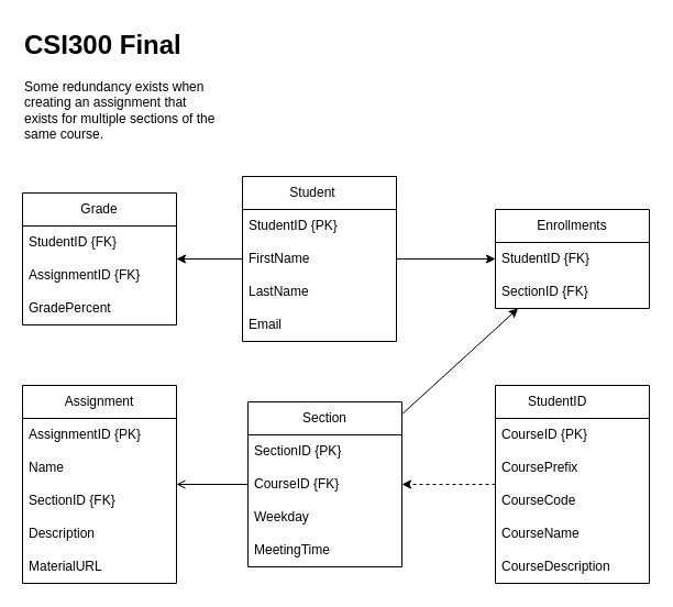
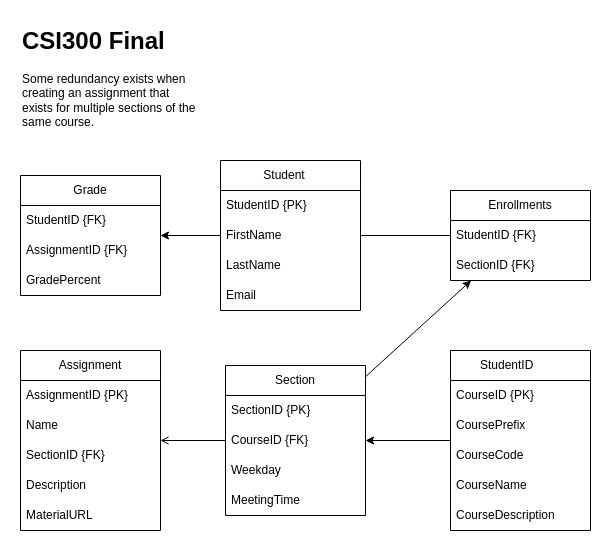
  <mxCell id="0" />
  <mxCell id="1" parent="0" />
  <mxCell id="2" style="rounded=0;orthogonalLoop=1;jettySize=auto;html=1;" edge="1" parent="1" source="4" target="29"><mxGeometry relative="1" as="geometry" /></mxCell>
- <mxCell id="3" style="rounded=0;orthogonalLoop=1;jettySize=auto;html=1;" edge="1" parent="1" source="4" target="33"><mxGeometry relative="1" as="geometry" /></mxCell>
+ <mxCell id="3" style="rounded=0;orthogonalLoop=1;jettySize=auto;html=1;endArrow=none;" edge="1" parent="1" source="4" target="33"><mxGeometry relative="1" as="geometry" /></mxCell>
  <mxCell id="4" value="Student&lt;span style=&quot;white-space: pre;&quot;&gt;&#09;&lt;/span&gt;" style="swimlane;fontStyle=0;childLayout=stackLayout;horizontal=1;startSize=30;horizontalStack=0;resizeParent=1;resizeParentMax=0;resizeLast=0;collapsible=1;marginBottom=0;whiteSpace=wrap;html=1;" vertex="1" parent="1"><mxGeometry x="220" y="160" width="140" height="150" as="geometry" /></mxCell>
  <mxCell id="5" value="StudentID {PK}" style="text;strokeColor=none;fillColor=none;align=left;verticalAlign=middle;spacingLeft=4;spacingRight=4;overflow=hidden;points=[[0,0.5],[1,0.5]];portConstraint=eastwest;rotatable=0;whiteSpace=wrap;html=1;" vertex="1" parent="4"><mxGeometry y="30" width="140" height="30" as="geometry" /></mxCell>
  <mxCell id="6" value="FirstName" style="text;strokeColor=none;fillColor=none;align=left;verticalAlign=middle;spacingLeft=4;spacingRight=4;overflow=hidden;points=[[0,0.5],[1,0.5]];portConstraint=eastwest;rotatable=0;whiteSpace=wrap;html=1;" vertex="1" parent="4"><mxGeometry y="60" width="140" height="30" as="geometry" /></mxCell>
  <mxCell id="7" value="LastName" style="text;strokeColor=none;fillColor=none;align=left;verticalAlign=middle;spacingLeft=4;spacingRight=4;overflow=hidden;points=[[0,0.5],[1,0.5]];portConstraint=eastwest;rotatable=0;whiteSpace=wrap;html=1;" vertex="1" parent="4"><mxGeometry y="90" width="140" height="30" as="geometry" /></mxCell>
  <mxCell id="8" value="Email" style="text;strokeColor=none;fillColor=none;align=left;verticalAlign=middle;spacingLeft=4;spacingRight=4;overflow=hidden;points=[[0,0.5],[1,0.5]];portConstraint=eastwest;rotatable=0;whiteSpace=wrap;html=1;" vertex="1" parent="4"><mxGeometry y="120" width="140" height="30" as="geometry" /></mxCell>
- <mxCell id="9" style="rounded=0;orthogonalLoop=1;jettySize=auto;html=1;dashed=1;" edge="1" parent="1" source="10" target="18"><mxGeometry relative="1" as="geometry" /></mxCell>
+ <mxCell id="9" style="rounded=0;orthogonalLoop=1;jettySize=auto;html=1;" edge="1" parent="1" source="10" target="18"><mxGeometry relative="1" as="geometry" /></mxCell>
  <mxCell id="10" value="StudentID&lt;span style=&quot;white-space: pre;&quot;&gt;&#09;&lt;/span&gt;" style="swimlane;fontStyle=0;childLayout=stackLayout;horizontal=1;startSize=30;horizontalStack=0;resizeParent=1;resizeParentMax=0;resizeLast=0;collapsible=1;marginBottom=0;whiteSpace=wrap;html=1;" vertex="1" parent="1"><mxGeometry x="450" y="350" width="140" height="180" as="geometry" /></mxCell>
  <mxCell id="11" value="CourseID {PK}" style="text;strokeColor=none;fillColor=none;align=left;verticalAlign=middle;spacingLeft=4;spacingRight=4;overflow=hidden;points=[[0,0.5],[1,0.5]];portConstraint=eastwest;rotatable=0;whiteSpace=wrap;html=1;" vertex="1" parent="10"><mxGeometry y="30" width="140" height="30" as="geometry" /></mxCell>
  <mxCell id="12" value="CoursePrefix" style="text;strokeColor=none;fillColor=none;align=left;verticalAlign=middle;spacingLeft=4;spacingRight=4;overflow=hidden;points=[[0,0.5],[1,0.5]];portConstraint=eastwest;rotatable=0;whiteSpace=wrap;html=1;" vertex="1" parent="10"><mxGeometry y="60" width="140" height="30" as="geometry" /></mxCell>
  <mxCell id="13" value="CourseCode" style="text;strokeColor=none;fillColor=none;align=left;verticalAlign=middle;spacingLeft=4;spacingRight=4;overflow=hidden;points=[[0,0.5],[1,0.5]];portConstraint=eastwest;rotatable=0;whiteSpace=wrap;html=1;" vertex="1" parent="10"><mxGeometry y="90" width="140" height="30" as="geometry" /></mxCell>
  <mxCell id="14" value="CourseName" style="text;strokeColor=none;fillColor=none;align=left;verticalAlign=middle;spacingLeft=4;spacingRight=4;overflow=hidden;points=[[0,0.5],[1,0.5]];portConstraint=eastwest;rotatable=0;whiteSpace=wrap;html=1;" vertex="1" parent="10"><mxGeometry y="120" width="140" height="30" as="geometry" /></mxCell>
  <mxCell id="15" value="CourseDescription" style="text;strokeColor=none;fillColor=none;align=left;verticalAlign=middle;spacingLeft=4;spacingRight=4;overflow=hidden;points=[[0,0.5],[1,0.5]];portConstraint=eastwest;rotatable=0;whiteSpace=wrap;html=1;" vertex="1" parent="10"><mxGeometry y="150" width="140" height="30" as="geometry" /></mxCell>
  <mxCell id="16" style="rounded=0;orthogonalLoop=1;jettySize=auto;html=1;endArrow=open;" edge="1" parent="1" source="18" target="23"><mxGeometry relative="1" as="geometry" /></mxCell>
  <mxCell id="17" style="rounded=0;orthogonalLoop=1;jettySize=auto;html=1;" edge="1" parent="1" source="18" target="33"><mxGeometry relative="1" as="geometry" /></mxCell>
  <mxCell id="18" value="Section" style="swimlane;fontStyle=0;childLayout=stackLayout;horizontal=1;startSize=30;horizontalStack=0;resizeParent=1;resizeParentMax=0;resizeLast=0;collapsible=1;marginBottom=0;whiteSpace=wrap;html=1;" vertex="1" parent="1"><mxGeometry x="225" y="365" width="140" height="150" as="geometry" /></mxCell>
  <mxCell id="19" value="SectionID {PK}" style="text;strokeColor=none;fillColor=none;align=left;verticalAlign=middle;spacingLeft=4;spacingRight=4;overflow=hidden;points=[[0,0.5],[1,0.5]];portConstraint=eastwest;rotatable=0;whiteSpace=wrap;html=1;" vertex="1" parent="18"><mxGeometry y="30" width="140" height="30" as="geometry" /></mxCell>
  <mxCell id="20" value="CourseID {FK}" style="text;strokeColor=none;fillColor=none;align=left;verticalAlign=middle;spacingLeft=4;spacingRight=4;overflow=hidden;points=[[0,0.5],[1,0.5]];portConstraint=eastwest;rotatable=0;whiteSpace=wrap;html=1;" vertex="1" parent="18"><mxGeometry y="60" width="140" height="30" as="geometry" /></mxCell>
  <mxCell id="21" value="Weekday" style="text;strokeColor=none;fillColor=none;align=left;verticalAlign=middle;spacingLeft=4;spacingRight=4;overflow=hidden;points=[[0,0.5],[1,0.5]];portConstraint=eastwest;rotatable=0;whiteSpace=wrap;html=1;" vertex="1" parent="18"><mxGeometry y="90" width="140" height="30" as="geometry" /></mxCell>
  <mxCell id="22" value="MeetingTime" style="text;strokeColor=none;fillColor=none;align=left;verticalAlign=middle;spacingLeft=4;spacingRight=4;overflow=hidden;points=[[0,0.5],[1,0.5]];portConstraint=eastwest;rotatable=0;whiteSpace=wrap;html=1;" vertex="1" parent="18"><mxGeometry y="120" width="140" height="30" as="geometry" /></mxCell>
  <mxCell id="23" value="&lt;div&gt;Assignment&lt;/div&gt;" style="swimlane;fontStyle=0;childLayout=stackLayout;horizontal=1;startSize=30;horizontalStack=0;resizeParent=1;resizeParentMax=0;resizeLast=0;collapsible=1;marginBottom=0;whiteSpace=wrap;html=1;" vertex="1" parent="1"><mxGeometry x="20" y="350" width="140" height="180" as="geometry" /></mxCell>
  <mxCell id="24" value="AssignmentID {PK}" style="text;strokeColor=none;fillColor=none;align=left;verticalAlign=middle;spacingLeft=4;spacingRight=4;overflow=hidden;points=[[0,0.5],[1,0.5]];portConstraint=eastwest;rotatable=0;whiteSpace=wrap;html=1;" vertex="1" parent="23"><mxGeometry y="30" width="140" height="30" as="geometry" /></mxCell>
  <mxCell id="25" value="Name" style="text;strokeColor=none;fillColor=none;align=left;verticalAlign=middle;spacingLeft=4;spacingRight=4;overflow=hidden;points=[[0,0.5],[1,0.5]];portConstraint=eastwest;rotatable=0;whiteSpace=wrap;html=1;" vertex="1" parent="23"><mxGeometry y="60" width="140" height="30" as="geometry" /></mxCell>
  <mxCell id="26" value="SectionID {FK}" style="text;strokeColor=none;fillColor=none;align=left;verticalAlign=middle;spacingLeft=4;spacingRight=4;overflow=hidden;points=[[0,0.5],[1,0.5]];portConstraint=eastwest;rotatable=0;whiteSpace=wrap;html=1;" vertex="1" parent="23"><mxGeometry y="90" width="140" height="30" as="geometry" /></mxCell>
  <mxCell id="27" value="Description" style="text;strokeColor=none;fillColor=none;align=left;verticalAlign=middle;spacingLeft=4;spacingRight=4;overflow=hidden;points=[[0,0.5],[1,0.5]];portConstraint=eastwest;rotatable=0;whiteSpace=wrap;html=1;" vertex="1" parent="23"><mxGeometry y="120" width="140" height="30" as="geometry" /></mxCell>
  <mxCell id="28" value="MaterialURL" style="text;strokeColor=none;fillColor=none;align=left;verticalAlign=middle;spacingLeft=4;spacingRight=4;overflow=hidden;points=[[0,0.5],[1,0.5]];portConstraint=eastwest;rotatable=0;whiteSpace=wrap;html=1;" vertex="1" parent="23"><mxGeometry y="150" width="140" height="30" as="geometry" /></mxCell>
  <mxCell id="29" value="Grade" style="swimlane;fontStyle=0;childLayout=stackLayout;horizontal=1;startSize=30;horizontalStack=0;resizeParent=1;resizeParentMax=0;resizeLast=0;collapsible=1;marginBottom=0;whiteSpace=wrap;html=1;" vertex="1" parent="1"><mxGeometry x="20" y="175" width="140" height="120" as="geometry" /></mxCell>
  <mxCell id="30" value="StudentID {FK}" style="text;strokeColor=none;fillColor=none;align=left;verticalAlign=middle;spacingLeft=4;spacingRight=4;overflow=hidden;points=[[0,0.5],[1,0.5]];portConstraint=eastwest;rotatable=0;whiteSpace=wrap;html=1;" vertex="1" parent="29"><mxGeometry y="30" width="140" height="30" as="geometry" /></mxCell>
  <mxCell id="31" value="AssignmentID {FK}" style="text;strokeColor=none;fillColor=none;align=left;verticalAlign=middle;spacingLeft=4;spacingRight=4;overflow=hidden;points=[[0,0.5],[1,0.5]];portConstraint=eastwest;rotatable=0;whiteSpace=wrap;html=1;" vertex="1" parent="29"><mxGeometry y="60" width="140" height="30" as="geometry" /></mxCell>
  <mxCell id="32" value="GradePercent" style="text;strokeColor=none;fillColor=none;align=left;verticalAlign=middle;spacingLeft=4;spacingRight=4;overflow=hidden;points=[[0,0.5],[1,0.5]];portConstraint=eastwest;rotatable=0;whiteSpace=wrap;html=1;" vertex="1" parent="29"><mxGeometry y="90" width="140" height="30" as="geometry" /></mxCell>
  <mxCell id="33" value="Enrollments" style="swimlane;fontStyle=0;childLayout=stackLayout;horizontal=1;startSize=30;horizontalStack=0;resizeParent=1;resizeParentMax=0;resizeLast=0;collapsible=1;marginBottom=0;whiteSpace=wrap;html=1;" vertex="1" parent="1"><mxGeometry x="450" y="190" width="140" height="90" as="geometry" /></mxCell>
  <mxCell id="34" value="StudentID {FK}" style="text;strokeColor=none;fillColor=none;align=left;verticalAlign=middle;spacingLeft=4;spacingRight=4;overflow=hidden;points=[[0,0.5],[1,0.5]];portConstraint=eastwest;rotatable=0;whiteSpace=wrap;html=1;" vertex="1" parent="33"><mxGeometry y="30" width="140" height="30" as="geometry" /></mxCell>
  <mxCell id="35" value="SectionID {FK}" style="text;strokeColor=none;fillColor=none;align=left;verticalAlign=middle;spacingLeft=4;spacingRight=4;overflow=hidden;points=[[0,0.5],[1,0.5]];portConstraint=eastwest;rotatable=0;whiteSpace=wrap;html=1;" vertex="1" parent="33"><mxGeometry y="60" width="140" height="30" as="geometry" /></mxCell>
  <mxCell id="36" value="&lt;h1 style=&quot;margin-top: 0px;&quot;&gt;CSI300 Final&lt;/h1&gt;&lt;p&gt;Some redundancy exists when creating an assignment that exists for multiple sections of the same course.&lt;/p&gt;" style="text;html=1;whiteSpace=wrap;overflow=hidden;rounded=0;" vertex="1" parent="1"><mxGeometry x="20" y="20" width="180" height="120" as="geometry" /></mxCell>
